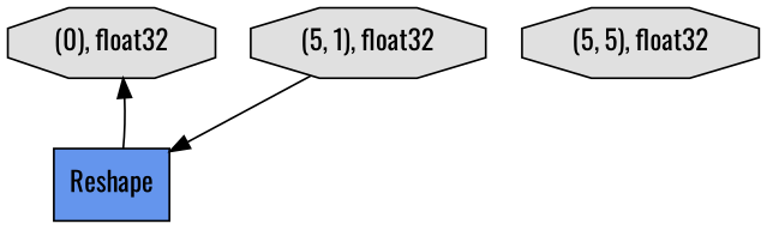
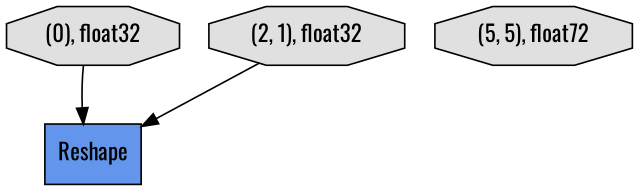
  digraph {
    fontname=Oswald
    rankdir=TB
    node [fillcolor="#E0E0E0" fontname=Oswald shape=octagon style=filled]
    edge [fontname=Oswald]
    n1 [label="(0), float32"]
-   n2 [label="(5, 1), float32"]
+   n2 [label="(2, 1), float32"]
    n3 [fillcolor="#6495ED" label=Reshape shape=record]
-   n4 [label="(5, 5), float32"]
+   n4 [label="(5, 5), float72"]
    n2 -> n3
-   n3 -> n1
+   n1 -> n3
  }
